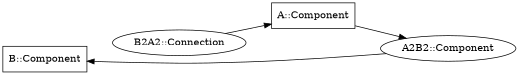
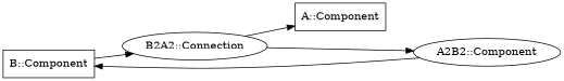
  digraph {
    rankdir=LR
    "B::Component" [shape=box]
    "B2A2::Connection"
    "A::Component" [shape=box]
    n4 [label="A2B2::Component"]
+   "B::Component" -> "B2A2::Connection"
    "B2A2::Connection" -> "A::Component"
-   "A::Component" -> n4
+   "B2A2::Connection" -> n4
    n4 -> "B::Component"
  }
